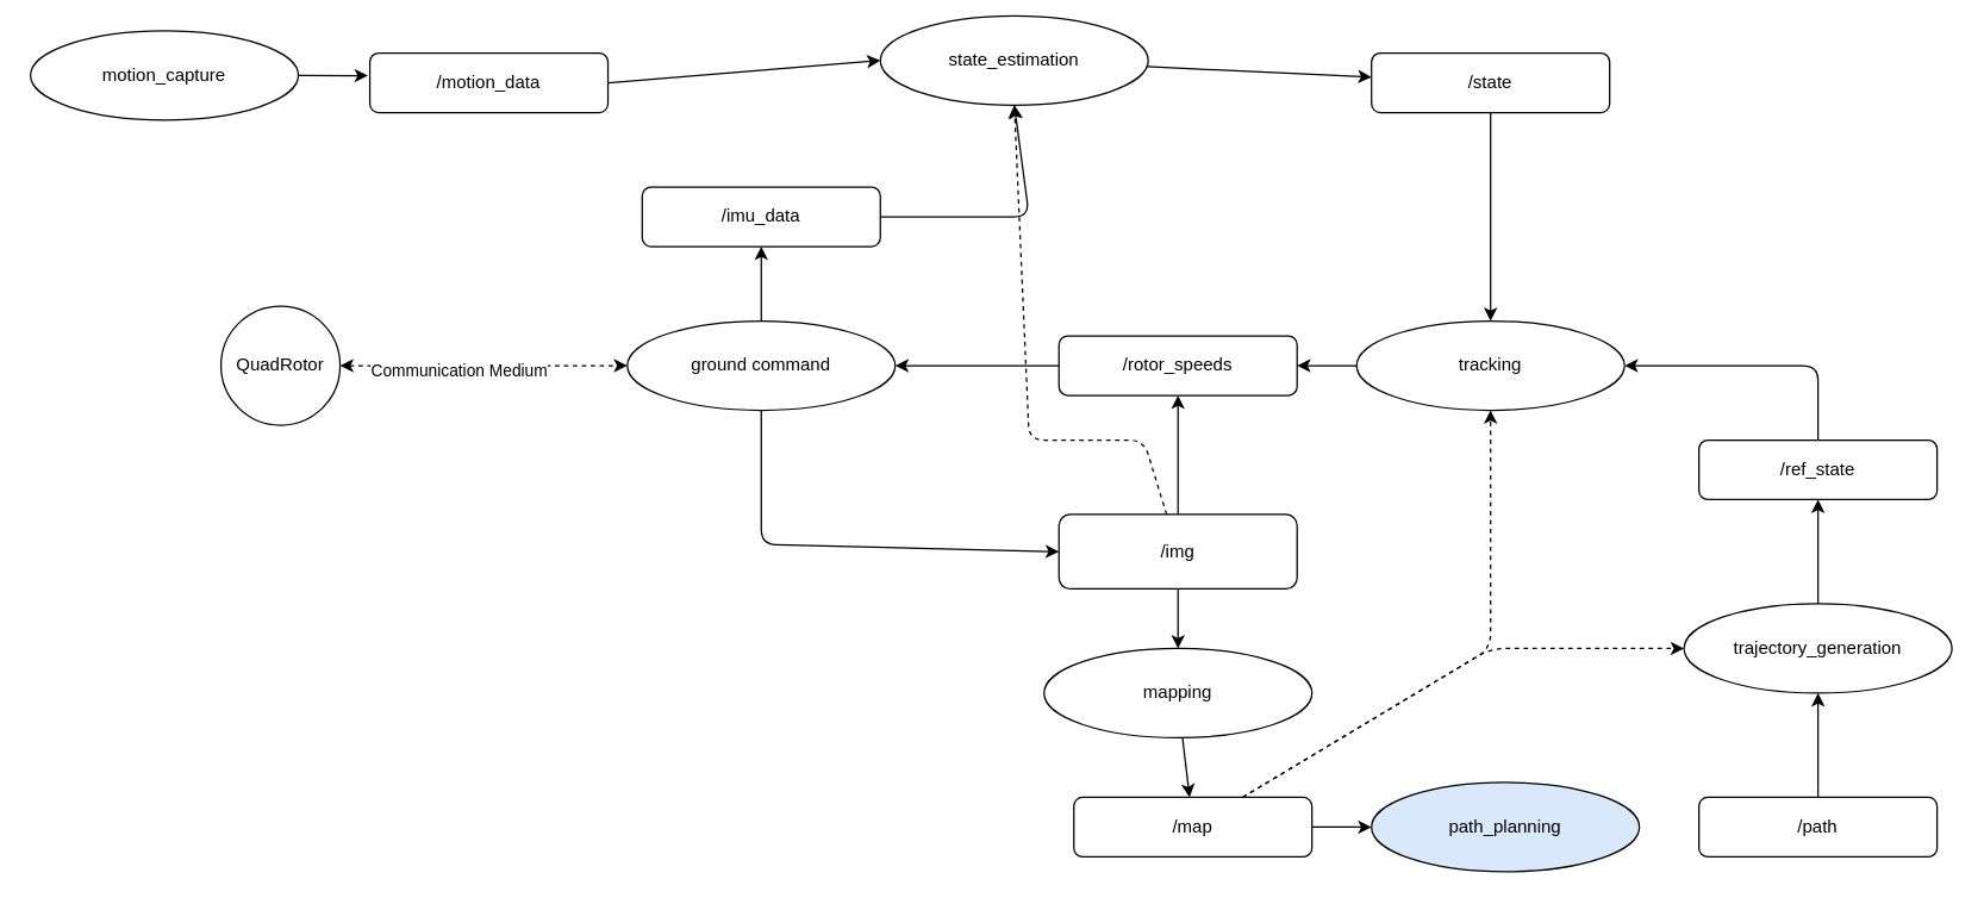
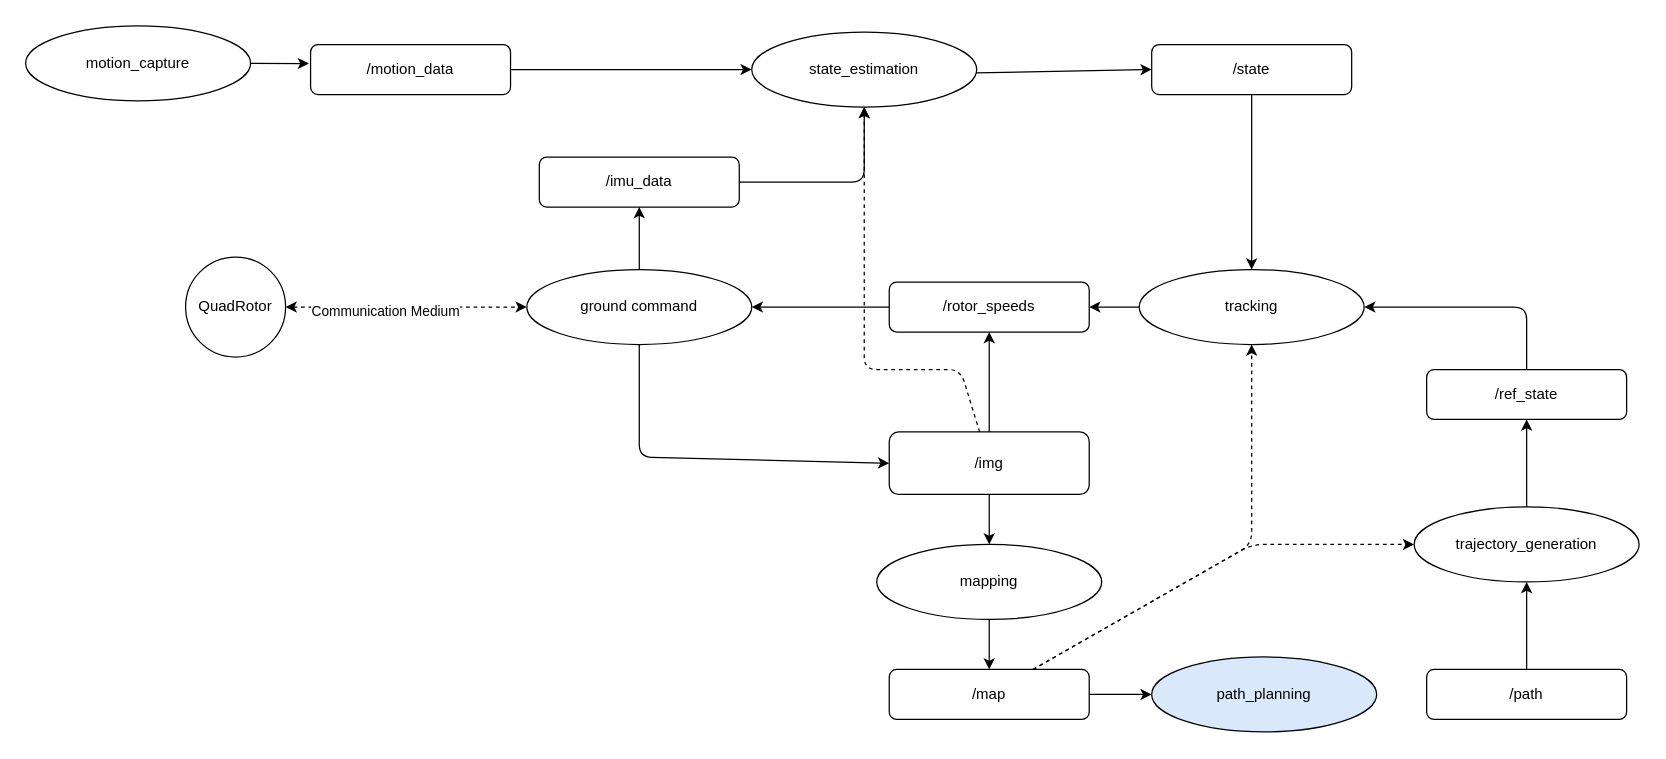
  <mxCell id="0" />
  <mxCell id="1" parent="0" />
  <mxCell id="2" style="edgeStyle=none;html=1;entryX=0.5;entryY=0;entryDx=0;entryDy=0;" parent="1" source="3" target="22" edge="1"><mxGeometry relative="1" as="geometry"><Array as="points"><mxPoint x="1001" y="135" /></Array></mxGeometry></mxCell>
  <mxCell id="3" value="/state" style="rounded=1;whiteSpace=wrap;html=1;" parent="1" vertex="1"><mxGeometry x="921" y="35" width="160" height="40" as="geometry" /></mxCell>
  <mxCell id="4" value="" style="edgeStyle=none;html=1;" parent="1" source="7" target="9" edge="1"><mxGeometry relative="1" as="geometry" /></mxCell>
  <mxCell id="5" value="" style="edgeStyle=none;html=1;" parent="1" source="7" target="24" edge="1"><mxGeometry relative="1" as="geometry" /></mxCell>
  <mxCell id="6" style="edgeStyle=none;html=1;entryX=0.5;entryY=1;entryDx=0;entryDy=0;dashed=1;" parent="1" source="7" target="26" edge="1"><mxGeometry relative="1" as="geometry"><Array as="points"><mxPoint x="768" y="295" /><mxPoint x="691" y="295" /></Array></mxGeometry></mxCell>
  <mxCell id="7" value="/img" style="rounded=1;whiteSpace=wrap;html=1;" parent="1" vertex="1"><mxGeometry x="711" y="345" width="160" height="50" as="geometry" /></mxCell>
  <mxCell id="8" value="" style="edgeStyle=none;html=1;" parent="1" source="9" target="13" edge="1"><mxGeometry relative="1" as="geometry" /></mxCell>
  <mxCell id="9" value="mapping" style="ellipse;whiteSpace=wrap;html=1;" parent="1" vertex="1"><mxGeometry x="701" y="435" width="180" height="60" as="geometry" /></mxCell>
  <mxCell id="10" value="" style="edgeStyle=none;html=1;" parent="1" source="13" target="14" edge="1"><mxGeometry relative="1" as="geometry" /></mxCell>
  <mxCell id="11" style="edgeStyle=none;html=1;entryX=0.5;entryY=1;entryDx=0;entryDy=0;dashed=1;" parent="1" source="13" target="22" edge="1"><mxGeometry relative="1" as="geometry"><Array as="points"><mxPoint x="1001" y="435" /></Array></mxGeometry></mxCell>
  <mxCell id="12" style="edgeStyle=none;html=1;entryX=0;entryY=0.5;entryDx=0;entryDy=0;dashed=1;" parent="1" source="13" target="18" edge="1"><mxGeometry relative="1" as="geometry"><Array as="points"><mxPoint x="1001" y="435" /></Array></mxGeometry></mxCell>
- <mxCell id="13" value="/map" style="rounded=1;whiteSpace=wrap;html=1;" parent="1" vertex="1"><mxGeometry x="721" y="535" width="160" height="40" as="geometry" /></mxCell>
+ <mxCell id="13" value="/map" style="rounded=1;whiteSpace=wrap;html=1;" parent="1" vertex="1"><mxGeometry x="711" y="535" width="160" height="40" as="geometry" /></mxCell>
  <mxCell id="14" value="path_planning" style="ellipse;whiteSpace=wrap;html=1;fillColor=#dae8fc;" parent="1" vertex="1"><mxGeometry x="921" y="525" width="180" height="60" as="geometry" /></mxCell>
  <mxCell id="15" value="" style="edgeStyle=none;html=1;" parent="1" source="16" target="18" edge="1"><mxGeometry relative="1" as="geometry" /></mxCell>
  <mxCell id="16" value="/path" style="rounded=1;whiteSpace=wrap;html=1;" parent="1" vertex="1"><mxGeometry x="1141" y="535" width="160" height="40" as="geometry" /></mxCell>
  <mxCell id="17" value="" style="edgeStyle=none;html=1;" parent="1" source="18" target="20" edge="1"><mxGeometry relative="1" as="geometry" /></mxCell>
  <mxCell id="18" value="trajectory_generation" style="ellipse;whiteSpace=wrap;html=1;" parent="1" vertex="1"><mxGeometry x="1131" y="405" width="180" height="60" as="geometry" /></mxCell>
  <mxCell id="19" style="edgeStyle=none;html=1;entryX=1;entryY=0.5;entryDx=0;entryDy=0;" parent="1" source="20" target="22" edge="1"><mxGeometry relative="1" as="geometry"><Array as="points"><mxPoint x="1221" y="245" /></Array></mxGeometry></mxCell>
  <mxCell id="20" value="/ref_state" style="rounded=1;whiteSpace=wrap;html=1;" parent="1" vertex="1"><mxGeometry x="1141" y="295" width="160" height="40" as="geometry" /></mxCell>
  <mxCell id="21" value="" style="edgeStyle=none;html=1;" parent="1" source="22" target="24" edge="1"><mxGeometry relative="1" as="geometry" /></mxCell>
  <mxCell id="22" value="tracking" style="ellipse;whiteSpace=wrap;html=1;" parent="1" vertex="1"><mxGeometry x="911" y="215" width="180" height="60" as="geometry" /></mxCell>
  <mxCell id="23" style="edgeStyle=none;html=1;entryX=1;entryY=0.5;entryDx=0;entryDy=0;" parent="1" source="24" target="31" edge="1"><mxGeometry relative="1" as="geometry" /></mxCell>
  <mxCell id="24" value="/rotor_speeds" style="rounded=1;whiteSpace=wrap;html=1;" parent="1" vertex="1"><mxGeometry x="711" y="225" width="160" height="40" as="geometry" /></mxCell>
  <mxCell id="25" style="edgeStyle=none;html=1;" parent="1" source="26" target="3" edge="1"><mxGeometry relative="1" as="geometry" /></mxCell>
- <mxCell id="26" value="state_estimation" style="ellipse;whiteSpace=wrap;html=1;" parent="1" vertex="1"><mxGeometry x="591" y="10" width="180" height="60" as="geometry" /></mxCell>
+ <mxCell id="26" value="state_estimation" style="ellipse;whiteSpace=wrap;html=1;" parent="1" vertex="1"><mxGeometry x="601" y="25" width="180" height="60" as="geometry" /></mxCell>
  <mxCell id="27" style="edgeStyle=none;html=1;entryX=-0.008;entryY=0.38;entryDx=0;entryDy=0;entryPerimeter=0;" parent="1" source="28" target="33" edge="1"><mxGeometry relative="1" as="geometry"><Array as="points" /></mxGeometry></mxCell>
  <mxCell id="28" value="motion_capture" style="ellipse;whiteSpace=wrap;html=1;" parent="1" vertex="1"><mxGeometry width="180" height="60" as="geometry" x="20" y="20" /></mxCell>
  <mxCell id="29" style="edgeStyle=none;html=1;entryX=0;entryY=0.5;entryDx=0;entryDy=0;" parent="1" source="31" target="7" edge="1"><mxGeometry relative="1" as="geometry"><Array as="points"><mxPoint x="511" y="365" /></Array></mxGeometry></mxCell>
  <mxCell id="30" value="" style="edgeStyle=none;html=1;" parent="1" source="31" target="35" edge="1"><mxGeometry relative="1" as="geometry" /></mxCell>
  <mxCell id="31" value="ground command" style="ellipse;whiteSpace=wrap;html=1;" parent="1" vertex="1"><mxGeometry x="421" y="215" width="180" height="60" as="geometry" /></mxCell>
  <mxCell id="32" style="edgeStyle=none;html=1;entryX=0;entryY=0.5;entryDx=0;entryDy=0;exitX=1;exitY=0.5;exitDx=0;exitDy=0;" parent="1" source="33" target="26" edge="1"><mxGeometry relative="1" as="geometry"><Array as="points" /></mxGeometry></mxCell>
  <mxCell id="33" value="/motion_data" style="rounded=1;whiteSpace=wrap;html=1;" parent="1" vertex="1"><mxGeometry x="248" y="35" width="160" height="40" as="geometry" /></mxCell>
  <mxCell id="34" style="edgeStyle=none;html=1;entryX=0.5;entryY=1;entryDx=0;entryDy=0;" parent="1" source="35" target="26" edge="1"><mxGeometry relative="1" as="geometry"><Array as="points"><mxPoint x="601" y="145" /><mxPoint x="691" y="145" /></Array></mxGeometry></mxCell>
  <mxCell id="35" value="/imu_data" style="rounded=1;whiteSpace=wrap;html=1;" parent="1" vertex="1"><mxGeometry x="431" y="125" width="160" height="40" as="geometry" /></mxCell>
  <mxCell id="36" value="QuadRotor" style="ellipse;whiteSpace=wrap;html=1;aspect=fixed;" vertex="1" parent="1"><mxGeometry x="148" y="205" width="80" height="80" as="geometry" /></mxCell>
  <mxCell id="37" value="" style="endArrow=classic;dashed=1;html=1;exitX=1;exitY=0.5;exitDx=0;exitDy=0;entryX=0;entryY=0.5;entryDx=0;entryDy=0;startArrow=classic;startFill=1;endFill=1;" edge="1" parent="1" source="36" target="31"><mxGeometry width="50" height="50" relative="1" as="geometry"><mxPoint x="618" y="235" as="sourcePoint" /><mxPoint x="668" y="185" as="targetPoint" /></mxGeometry></mxCell>
  <mxCell id="38" value="Communication Medium" style="edgeLabel;html=1;align=center;verticalAlign=middle;resizable=0;points=[];" vertex="1" connectable="0" parent="37"><mxGeometry x="-0.182" y="-3" relative="1" as="geometry"><mxPoint as="offset" /></mxGeometry></mxCell>
